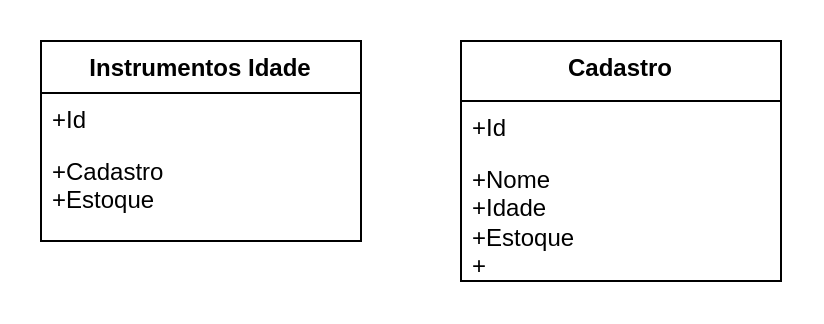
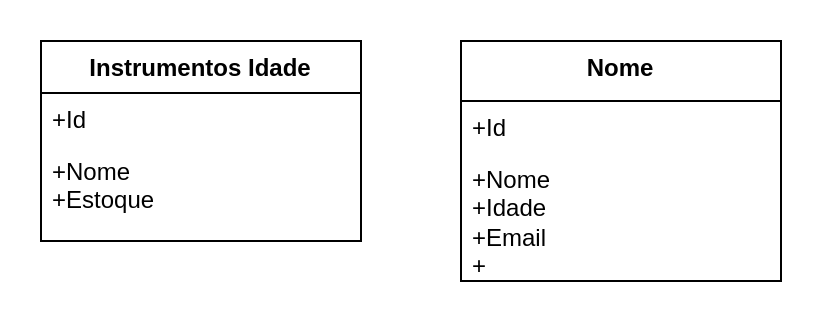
  <mxCell id="0" />
  <mxCell id="1" parent="0" />
  <mxCell id="2" value="Instrumentos Idade" style="swimlane;fontStyle=1;align=center;verticalAlign=top;childLayout=stackLayout;horizontal=1;startSize=26;horizontalStack=0;resizeParent=1;resizeParentMax=0;resizeLast=0;collapsible=1;marginBottom=0;whiteSpace=wrap;html=1;" vertex="1" parent="1"><mxGeometry x="20" y="20" width="160" height="100" as="geometry" /></mxCell>
  <mxCell id="3" value="+Id" style="text;strokeColor=none;fillColor=none;align=left;verticalAlign=top;spacingLeft=4;spacingRight=4;overflow=hidden;rotatable=0;points=[[0,0.5],[1,0.5]];portConstraint=eastwest;whiteSpace=wrap;html=1;" vertex="1" parent="2"><mxGeometry y="26" width="160" height="26" as="geometry" /></mxCell>
- <mxCell id="4" value="+Cadastro&lt;div&gt;+Estoque&lt;/div&gt;&lt;div&gt;&lt;br&gt;&lt;/div&gt;" style="text;strokeColor=none;fillColor=none;align=left;verticalAlign=top;spacingLeft=4;spacingRight=4;overflow=hidden;rotatable=0;points=[[0,0.5],[1,0.5]];portConstraint=eastwest;whiteSpace=wrap;html=1;" vertex="1" parent="2"><mxGeometry y="52" width="160" height="48" as="geometry" /></mxCell>
- <mxCell id="5" value="Cadastro" style="swimlane;fontStyle=1;align=center;verticalAlign=top;childLayout=stackLayout;horizontal=1;startSize=30;horizontalStack=0;resizeParent=1;resizeParentMax=0;resizeLast=0;collapsible=1;marginBottom=0;whiteSpace=wrap;html=1;" vertex="1" parent="1"><mxGeometry x="230" y="20" width="160" height="120" as="geometry" /></mxCell>
+ <mxCell id="4" value="+Nome&lt;div&gt;+Estoque&lt;/div&gt;&lt;div&gt;&lt;br&gt;&lt;/div&gt;" style="text;strokeColor=none;fillColor=none;align=left;verticalAlign=top;spacingLeft=4;spacingRight=4;overflow=hidden;rotatable=0;points=[[0,0.5],[1,0.5]];portConstraint=eastwest;whiteSpace=wrap;html=1;" vertex="1" parent="2"><mxGeometry y="52" width="160" height="48" as="geometry" /></mxCell>
+ <mxCell id="5" value="Nome" style="swimlane;fontStyle=1;align=center;verticalAlign=top;childLayout=stackLayout;horizontal=1;startSize=30;horizontalStack=0;resizeParent=1;resizeParentMax=0;resizeLast=0;collapsible=1;marginBottom=0;whiteSpace=wrap;html=1;" vertex="1" parent="1"><mxGeometry x="230" y="20" width="160" height="120" as="geometry" /></mxCell>
  <mxCell id="6" value="+Id" style="text;strokeColor=none;fillColor=none;align=left;verticalAlign=top;spacingLeft=4;spacingRight=4;overflow=hidden;rotatable=0;points=[[0,0.5],[1,0.5]];portConstraint=eastwest;whiteSpace=wrap;html=1;" vertex="1" parent="5"><mxGeometry y="30" width="160" height="26" as="geometry" /></mxCell>
- <mxCell id="7" value="&lt;div&gt;&lt;span style=&quot;background-color: initial;&quot;&gt;+Nome&lt;/span&gt;&lt;br&gt;&lt;/div&gt;&lt;div&gt;+Idade&lt;/div&gt;&lt;div&gt;+Estoque&lt;/div&gt;&lt;div&gt;+&lt;/div&gt;" style="text;strokeColor=none;fillColor=none;align=left;verticalAlign=top;spacingLeft=4;spacingRight=4;overflow=hidden;rotatable=0;points=[[0,0.5],[1,0.5]];portConstraint=eastwest;whiteSpace=wrap;html=1;" vertex="1" parent="5"><mxGeometry y="56" width="160" height="64" as="geometry" /></mxCell>
+ <mxCell id="7" value="&lt;div&gt;&lt;span style=&quot;background-color: initial;&quot;&gt;+Nome&lt;/span&gt;&lt;br&gt;&lt;/div&gt;&lt;div&gt;+Idade&lt;/div&gt;&lt;div&gt;+Email&lt;/div&gt;&lt;div&gt;+&lt;/div&gt;" style="text;strokeColor=none;fillColor=none;align=left;verticalAlign=top;spacingLeft=4;spacingRight=4;overflow=hidden;rotatable=0;points=[[0,0.5],[1,0.5]];portConstraint=eastwest;whiteSpace=wrap;html=1;" vertex="1" parent="5"><mxGeometry y="56" width="160" height="64" as="geometry" /></mxCell>
